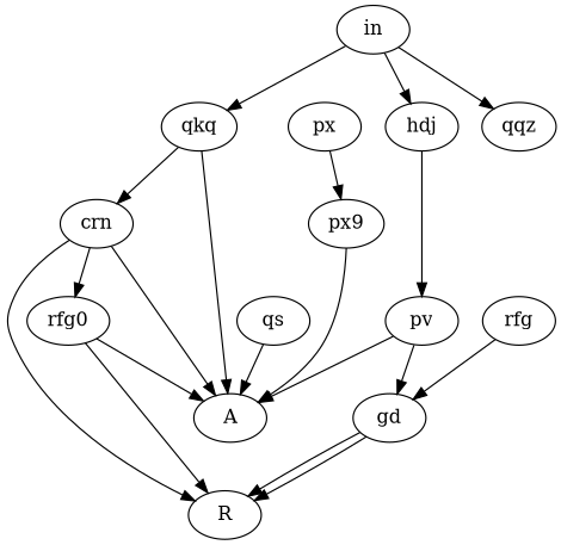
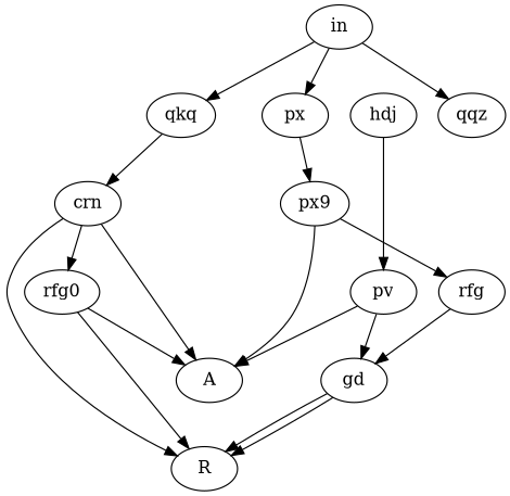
  digraph {
    n1 [label=px9]
    px
    qkq
    A
    crn
    rfg
    rfg0
    R
    gd
    pv
-   qs
    in
    qqz
    hdj
    n1 -> A
+   n1 -> rfg
    px -> n1
-   qkq -> A
    qkq -> crn
    crn -> A
    crn -> rfg0
    crn -> R
    rfg -> gd
    rfg0 -> A
    rfg0 -> R
    gd -> R
    gd -> R
    pv -> A
    pv -> gd
-   qs -> A
-   in -> hdj
+   in -> px
    in -> qkq
    in -> qqz
    hdj -> pv
  }
